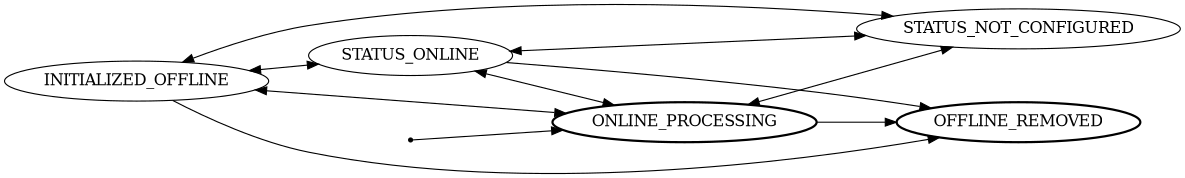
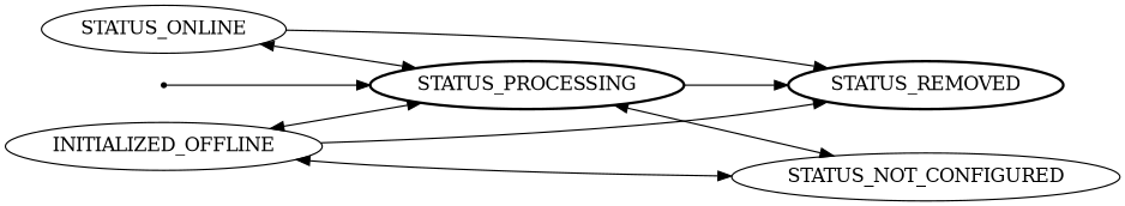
  digraph {
    mindist=0.5
    rankdir=LR
    edge [dir=both]
    ENTRY [shape=point]
-   STATUS_PROCESSING [style=bold label=ONLINE_PROCESSING]
-   STATUS_REMOVED [style=bold label=OFFLINE_REMOVED]
+   STATUS_PROCESSING [style=bold]
+   STATUS_REMOVED [style=bold]
    STATUS_NOT_CONFIGURED
    n5 [label=INITIALIZED_OFFLINE]
    STATUS_ONLINE
    ENTRY -> STATUS_PROCESSING [dir=""]
    STATUS_PROCESSING -> STATUS_REMOVED [dir=""]
    STATUS_PROCESSING -> STATUS_NOT_CONFIGURED
    n5 -> STATUS_PROCESSING
    n5 -> STATUS_REMOVED [dir=""]
    n5 -> STATUS_NOT_CONFIGURED
-   n5 -> STATUS_ONLINE
    STATUS_ONLINE -> STATUS_PROCESSING
    STATUS_ONLINE -> STATUS_REMOVED [dir=""]
-   STATUS_ONLINE -> STATUS_NOT_CONFIGURED
  }
